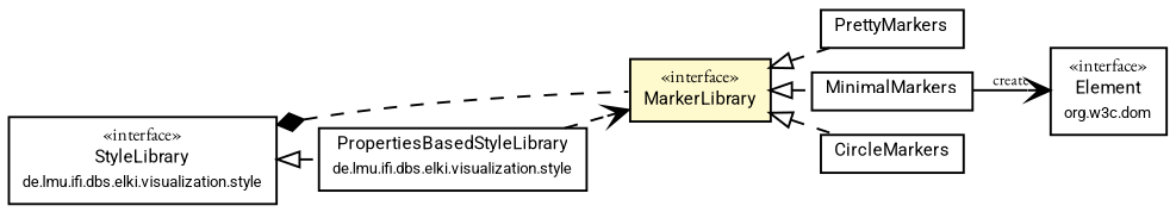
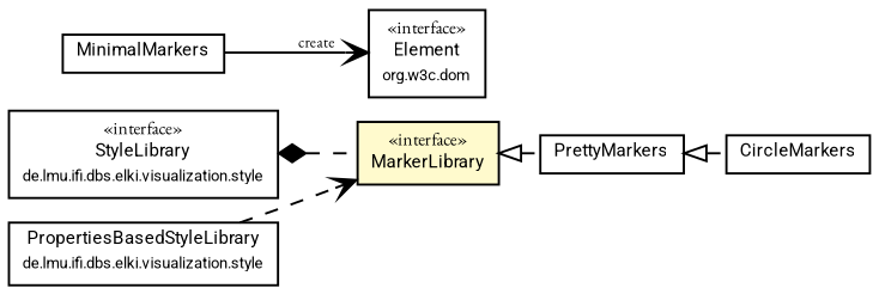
  digraph {
    fontname="EB Garamond"
    nodesep=0.15
    rankdir=LR
    ranksep=0.25
    node [fontcolor=black fontname="EB Garamond" fontsize=8 margin=0 shape=plaintext]
    edge [arrowtail=empty color=black dir=back fontname="EB Garamond" fontsize=7 labelfontname=Roboto labelfontsize=7 style=dashed weight=9]
    n1 [height=0 label=<<table title="de.lmu.ifi.dbs.elki.visualization.style.StyleLibrary" border="0" cellborder="1" cellspacing="0" cellpadding="2" href="../StyleLibrary.html" target="_parent"> 		<tr><td><table border="0" cellspacing="0" cellpadding="1"> 		<tr><td align="center" balign="center"> &#171;interface&#187; </td></tr> 		<tr><td align="center" balign="center"> <font face="Roboto">StyleLibrary</font> </td></tr> 		<tr><td align="center" balign="center"> <font face="Roboto" point-size="7.0">de.lmu.ifi.dbs.elki.visualization.style</font> </td></tr> 		</table></td></tr> 		</table>> width=0]
    n2 [height=0 label=<<table title="de.lmu.ifi.dbs.elki.visualization.style.marker.MarkerLibrary" border="0" cellborder="1" cellspacing="0" cellpadding="2" bgcolor="lemonChiffon" href="MarkerLibrary.html" target="_parent"> 		<tr><td><table border="0" cellspacing="0" cellpadding="1"> 		<tr><td align="center" balign="center"> &#171;interface&#187; </td></tr> 		<tr><td align="center" balign="center"> <font face="Roboto">MarkerLibrary</font> </td></tr> 		</table></td></tr> 		</table>> width=0]
    n3 [height=0 label=<<table title="de.lmu.ifi.dbs.elki.visualization.style.PropertiesBasedStyleLibrary" border="0" cellborder="1" cellspacing="0" cellpadding="2" href="../PropertiesBasedStyleLibrary.html" target="_parent"> 		<tr><td><table border="0" cellspacing="0" cellpadding="1"> 		<tr><td align="center" balign="center"> <font face="Roboto">PropertiesBasedStyleLibrary</font> </td></tr> 		<tr><td align="center" balign="center"> <font face="Roboto" point-size="7.0">de.lmu.ifi.dbs.elki.visualization.style</font> </td></tr> 		</table></td></tr> 		</table>> width=0]
    n4 [height=0 label=<<table title="de.lmu.ifi.dbs.elki.visualization.style.marker.PrettyMarkers" border="0" cellborder="1" cellspacing="0" cellpadding="2" href="PrettyMarkers.html" target="_parent"> 		<tr><td><table border="0" cellspacing="0" cellpadding="1"> 		<tr><td align="center" balign="center"> <font face="Roboto">PrettyMarkers</font> </td></tr> 		</table></td></tr> 		</table>> width=0]
    n5 [height=0 label=<<table title="de.lmu.ifi.dbs.elki.visualization.style.marker.MinimalMarkers" border="0" cellborder="1" cellspacing="0" cellpadding="2" href="MinimalMarkers.html" target="_parent"> 		<tr><td><table border="0" cellspacing="0" cellpadding="1"> 		<tr><td align="center" balign="center"> <font face="Roboto">MinimalMarkers</font> </td></tr> 		</table></td></tr> 		</table>> width=0]
    n6 [height=0 label=<<table title="de.lmu.ifi.dbs.elki.visualization.style.marker.CircleMarkers" border="0" cellborder="1" cellspacing="0" cellpadding="2" href="CircleMarkers.html" target="_parent"> 		<tr><td><table border="0" cellspacing="0" cellpadding="1"> 		<tr><td align="center" balign="center"> <font face="Roboto">CircleMarkers</font> </td></tr> 		</table></td></tr> 		</table>> width=0]
    n7 [height=0 label=<<table title="org.w3c.dom.Element" border="0" cellborder="1" cellspacing="0" cellpadding="2" href="http://docs.oracle.com/javase/7/docs/api/org/w3c/dom/Element.html" target="_parent"> 		<tr><td><table border="0" cellspacing="0" cellpadding="1"> 		<tr><td align="center" balign="center"> &#171;interface&#187; </td></tr> 		<tr><td align="center" balign="center"> <font face="Roboto">Element</font> </td></tr> 		<tr><td align="center" balign="center"> <font face="Roboto" point-size="7.0">org.w3c.dom</font> </td></tr> 		</table></td></tr> 		</table>> width=0]
    n1 -> n2 [arrowhead=none arrowtail=diamond weight=6]
-   n1 -> n3
    n2 -> n4
-   n2 -> n5
-   n2 -> n6
+   n4 -> n6
    n3 -> n2 [arrowhead=open weight=1 arrowtail="" dir=""]
    n5 -> n7 [arrowhead=open label=create weight=1 arrowtail="" dir="" style=""]
  }
